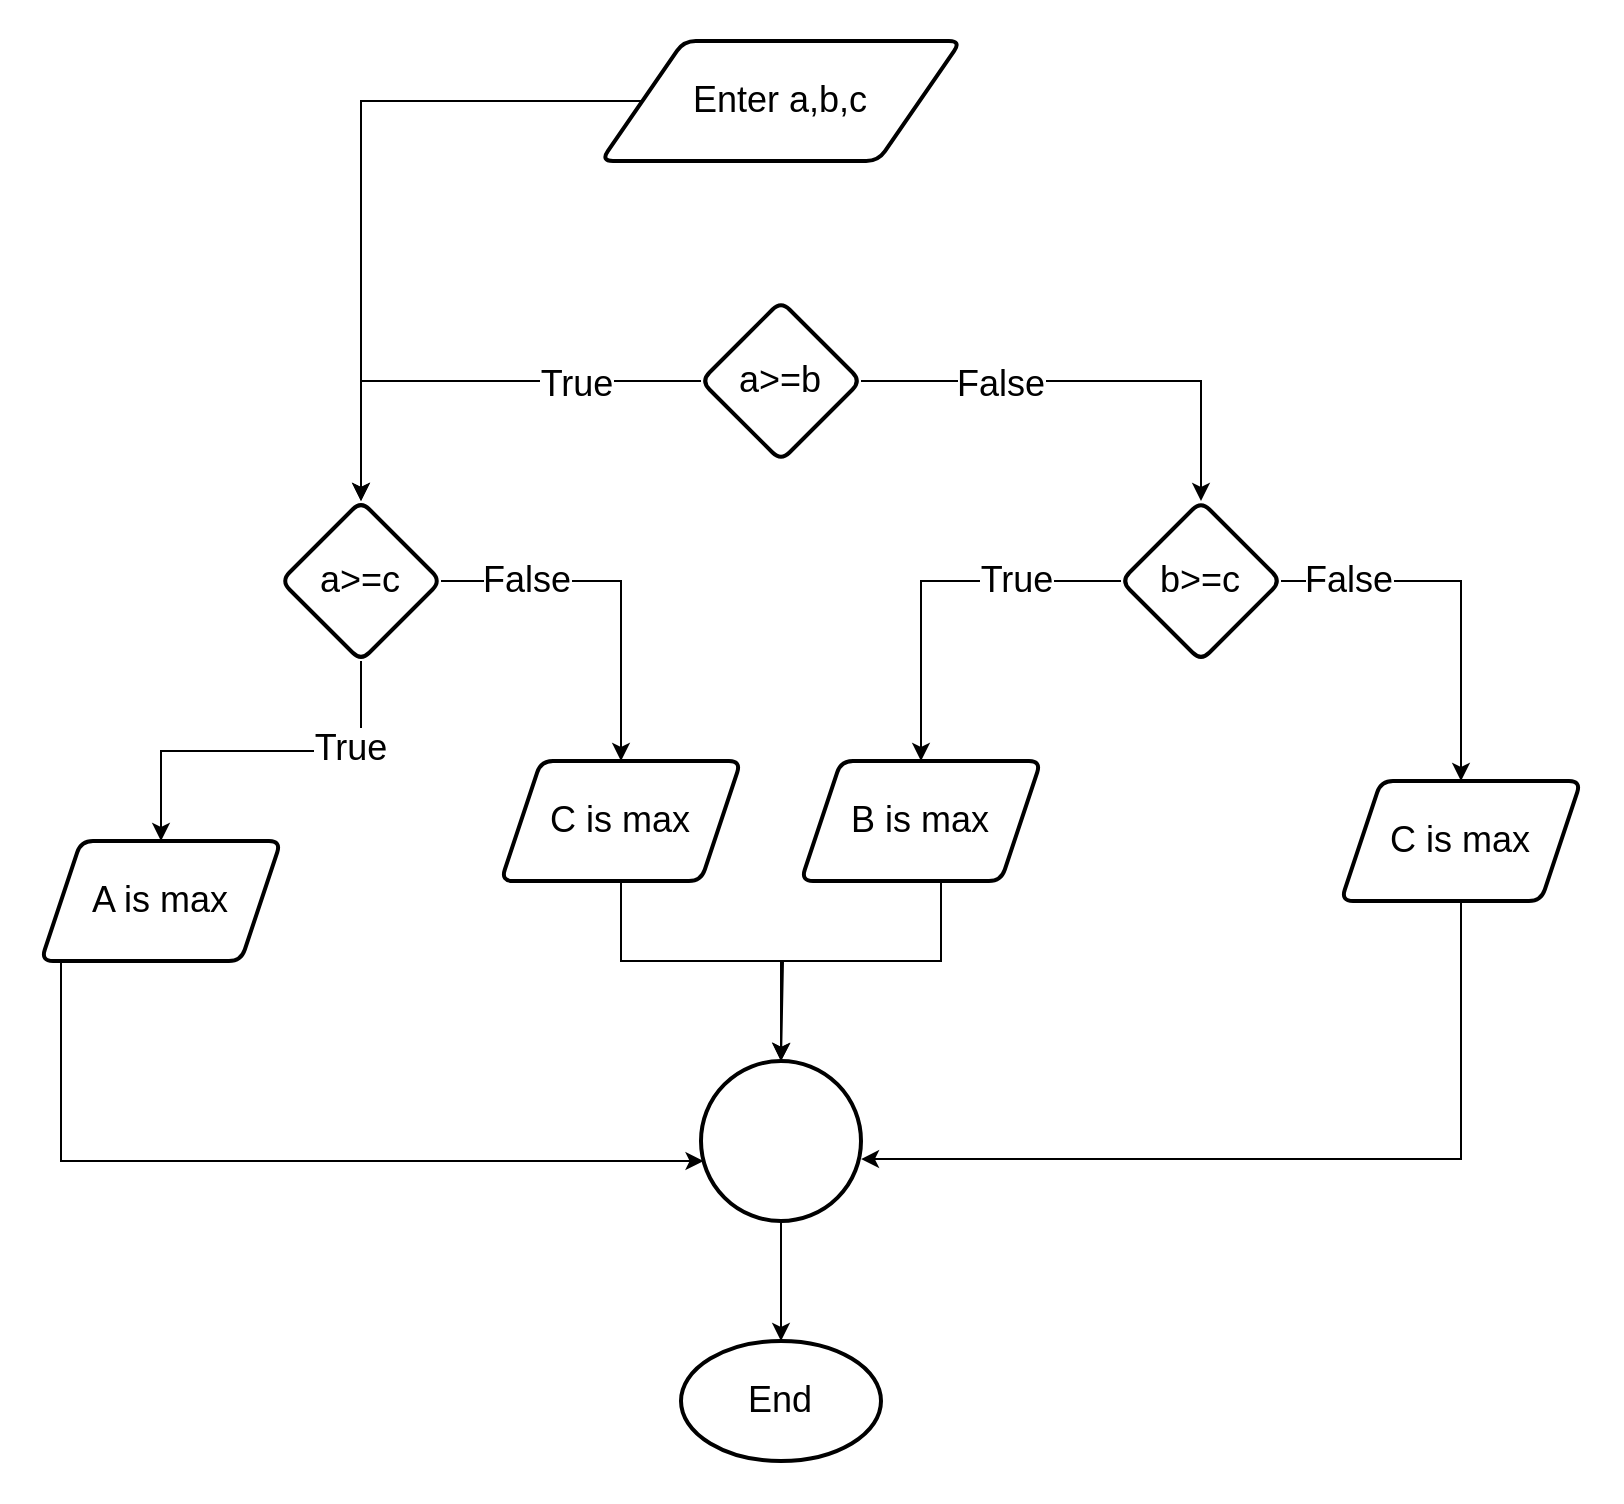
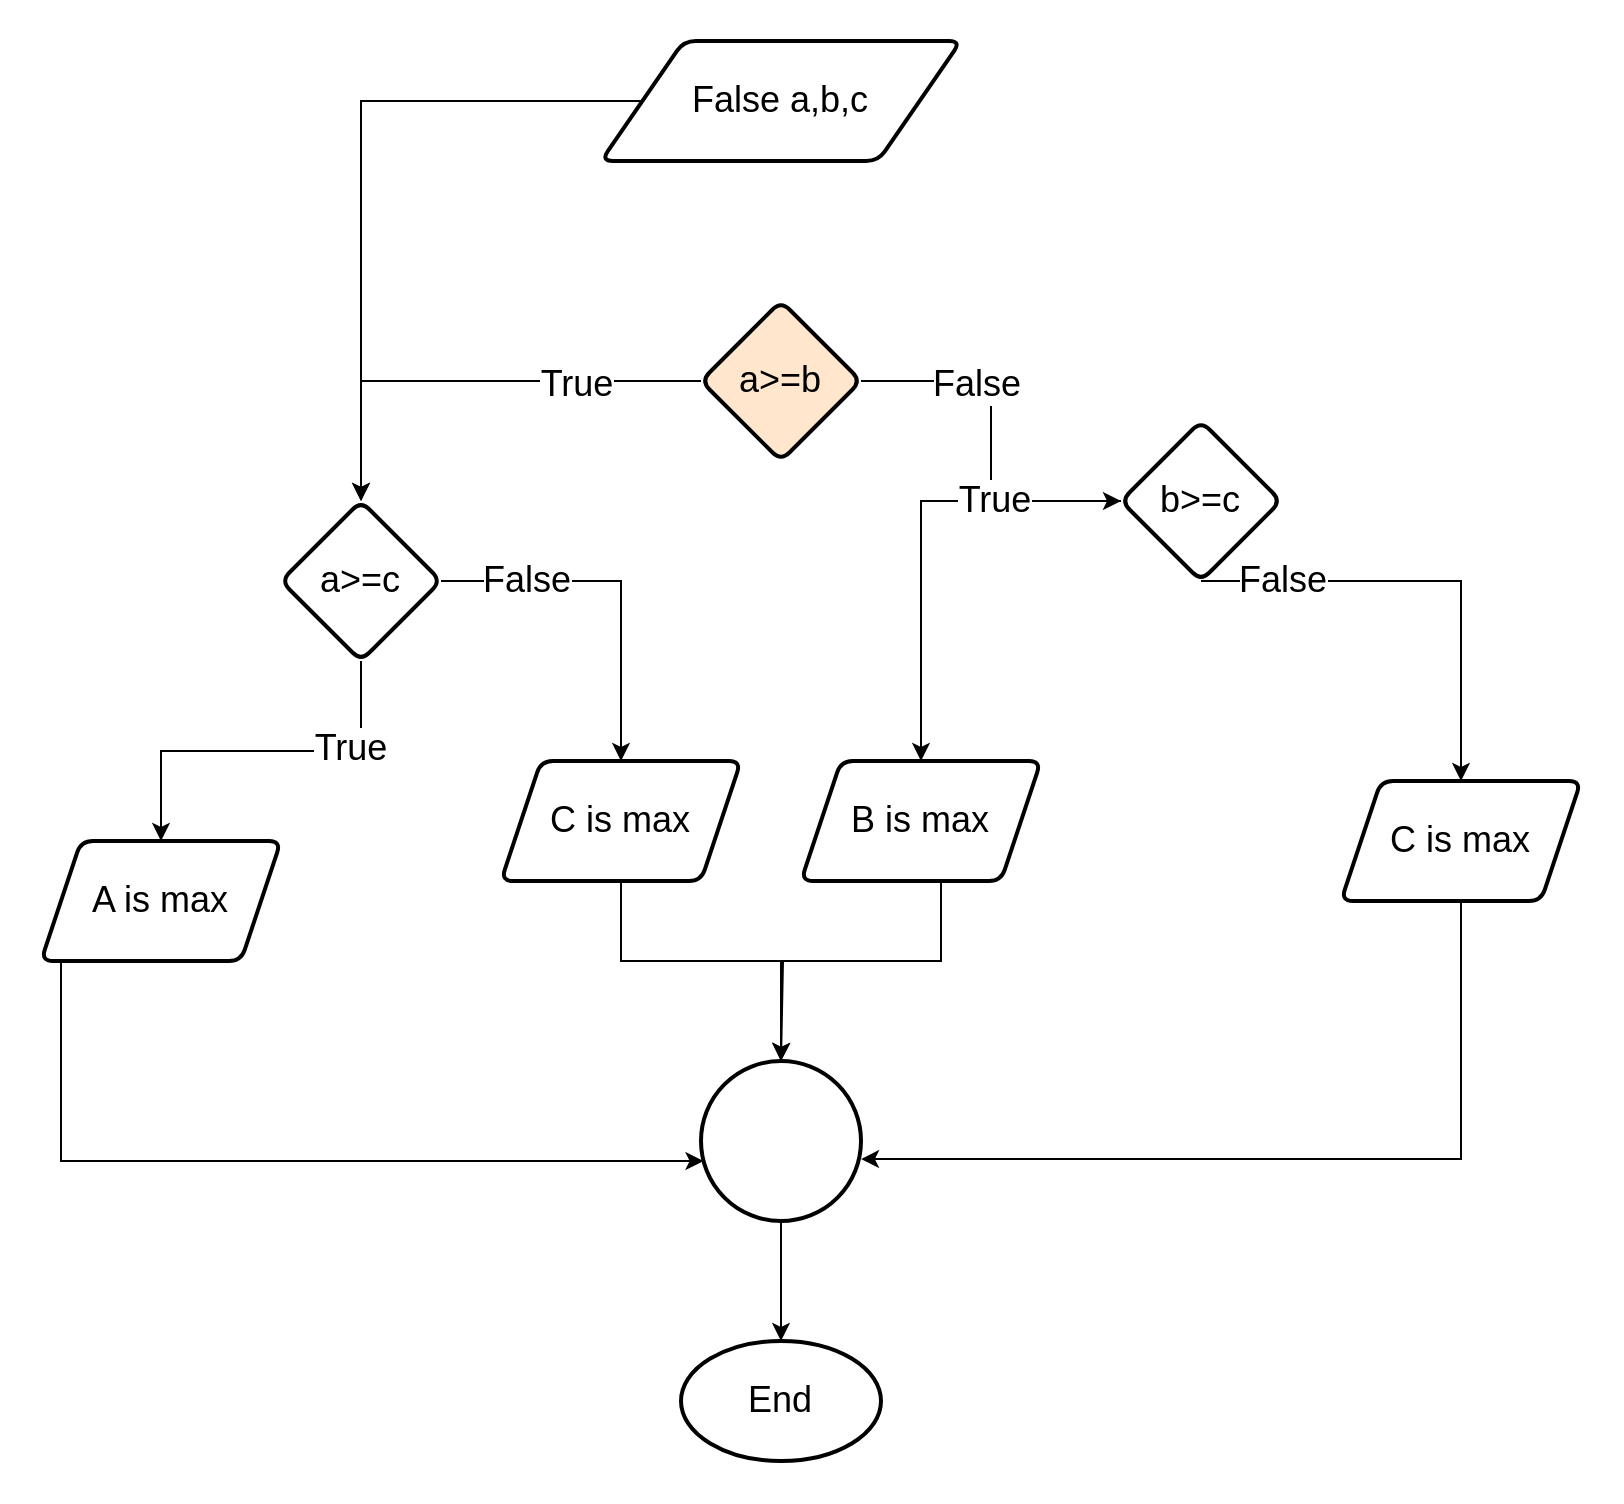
  <mxCell id="0" />
  <mxCell id="1" parent="0" />
  <mxCell id="2" value="End" style="strokeWidth=2;html=1;shape=mxgraph.flowchart.start_1;whiteSpace=wrap;fontSize=18;" parent="1" vertex="1"><mxGeometry x="340" y="670" width="100" height="60" as="geometry" /></mxCell>
  <mxCell id="3" value="" style="edgeStyle=orthogonalEdgeStyle;rounded=0;orthogonalLoop=1;jettySize=auto;html=1;fontSize=18;" parent="1" source="4" target="14" edge="1"><mxGeometry relative="1" as="geometry" /></mxCell>
- <mxCell id="4" value="Enter a,b,c" style="shape=parallelogram;html=1;strokeWidth=2;perimeter=parallelogramPerimeter;whiteSpace=wrap;rounded=1;arcSize=12;size=0.23;fontSize=18;" parent="1" vertex="1"><mxGeometry x="300" y="20" width="180" height="60" as="geometry" /></mxCell>
+ <mxCell id="4" value="False a,b,c" style="shape=parallelogram;html=1;strokeWidth=2;perimeter=parallelogramPerimeter;whiteSpace=wrap;rounded=1;arcSize=12;size=0.23;fontSize=18;" parent="1" vertex="1"><mxGeometry x="300" y="20" width="180" height="60" as="geometry" /></mxCell>
  <mxCell id="5" value="" style="edgeStyle=orthogonalEdgeStyle;rounded=0;orthogonalLoop=1;jettySize=auto;html=1;fontSize=18;" parent="1" source="9" target="14" edge="1"><mxGeometry relative="1" as="geometry" /></mxCell>
  <mxCell id="6" value="True" style="edgeLabel;html=1;align=center;verticalAlign=middle;resizable=0;points=[];fontSize=18;" vertex="1" connectable="0" parent="5"><mxGeometry x="-0.452" y="1" relative="1" as="geometry"><mxPoint as="offset" /></mxGeometry></mxCell>
  <mxCell id="7" value="" style="edgeStyle=orthogonalEdgeStyle;rounded=0;orthogonalLoop=1;jettySize=auto;html=1;fontSize=18;" parent="1" source="9" target="23" edge="1"><mxGeometry relative="1" as="geometry" /></mxCell>
  <mxCell id="8" value="False" style="edgeLabel;html=1;align=center;verticalAlign=middle;resizable=0;points=[];fontSize=18;" vertex="1" connectable="0" parent="7"><mxGeometry x="-0.4" y="-1" relative="1" as="geometry"><mxPoint as="offset" /></mxGeometry></mxCell>
- <mxCell id="9" value="a&amp;gt;=b" style="rhombus;whiteSpace=wrap;html=1;strokeWidth=2;rounded=1;arcSize=12;fontSize=18;" parent="1" vertex="1"><mxGeometry x="350" y="150" width="80" height="80" as="geometry" /></mxCell>
+ <mxCell id="9" value="a&amp;gt;=b" style="rhombus;whiteSpace=wrap;html=1;strokeWidth=2;rounded=1;arcSize=12;fontSize=18;fillColor=#ffe6cc;" parent="1" vertex="1"><mxGeometry x="350" y="150" width="80" height="80" as="geometry" /></mxCell>
  <mxCell id="10" value="" style="edgeStyle=orthogonalEdgeStyle;rounded=0;orthogonalLoop=1;jettySize=auto;html=1;fontSize=18;" parent="1" source="14" target="16" edge="1"><mxGeometry relative="1" as="geometry" /></mxCell>
  <mxCell id="11" value="True" style="edgeLabel;html=1;align=center;verticalAlign=middle;resizable=0;points=[];fontSize=18;" vertex="1" connectable="0" parent="10"><mxGeometry x="-0.463" y="-2" relative="1" as="geometry"><mxPoint as="offset" /></mxGeometry></mxCell>
  <mxCell id="12" value="" style="edgeStyle=orthogonalEdgeStyle;rounded=0;orthogonalLoop=1;jettySize=auto;html=1;fontSize=18;" parent="1" source="14" target="18" edge="1"><mxGeometry relative="1" as="geometry"><Array as="points"><mxPoint x="310" y="290" /></Array></mxGeometry></mxCell>
  <mxCell id="13" value="False" style="edgeLabel;html=1;align=center;verticalAlign=middle;resizable=0;points=[];fontSize=18;" vertex="1" connectable="0" parent="12"><mxGeometry x="-0.533" y="1" relative="1" as="geometry"><mxPoint as="offset" /></mxGeometry></mxCell>
  <mxCell id="14" value="a&amp;gt;=c" style="rhombus;whiteSpace=wrap;html=1;strokeWidth=2;rounded=1;arcSize=12;fontSize=18;" parent="1" vertex="1"><mxGeometry x="140" y="250" width="80" height="80" as="geometry" /></mxCell>
  <mxCell id="15" value="" style="edgeStyle=orthogonalEdgeStyle;rounded=0;orthogonalLoop=1;jettySize=auto;html=1;fontSize=18;" parent="1" source="16" target="29" edge="1"><mxGeometry relative="1" as="geometry"><Array as="points"><mxPoint x="30" y="580" /></Array></mxGeometry></mxCell>
  <mxCell id="16" value="A is max" style="shape=parallelogram;perimeter=parallelogramPerimeter;whiteSpace=wrap;html=1;fixedSize=1;strokeWidth=2;rounded=1;arcSize=12;fontSize=18;" parent="1" vertex="1"><mxGeometry x="20" y="420" width="120" height="60" as="geometry" /></mxCell>
  <mxCell id="17" value="" style="edgeStyle=orthogonalEdgeStyle;rounded=0;orthogonalLoop=1;jettySize=auto;html=1;fontSize=18;" parent="1" source="18" target="29" edge="1"><mxGeometry relative="1" as="geometry"><Array as="points"><mxPoint x="310" y="480" /><mxPoint x="390" y="480" /></Array></mxGeometry></mxCell>
  <mxCell id="18" value="C is max" style="shape=parallelogram;perimeter=parallelogramPerimeter;whiteSpace=wrap;html=1;fixedSize=1;strokeWidth=2;rounded=1;arcSize=12;fontSize=18;" parent="1" vertex="1"><mxGeometry x="250" y="380" width="120" height="60" as="geometry" /></mxCell>
  <mxCell id="19" value="" style="edgeStyle=orthogonalEdgeStyle;rounded=0;orthogonalLoop=1;jettySize=auto;html=1;fontSize=18;" parent="1" source="23" target="25" edge="1"><mxGeometry relative="1" as="geometry" /></mxCell>
  <mxCell id="20" value="True" style="edgeLabel;html=1;align=center;verticalAlign=middle;resizable=0;points=[];fontSize=18;" vertex="1" connectable="0" parent="19"><mxGeometry x="-0.442" y="-1" relative="1" as="geometry"><mxPoint as="offset" /></mxGeometry></mxCell>
  <mxCell id="21" value="" style="edgeStyle=orthogonalEdgeStyle;rounded=0;orthogonalLoop=1;jettySize=auto;html=1;fontSize=18;" parent="1" source="23" target="27" edge="1"><mxGeometry relative="1" as="geometry"><Array as="points"><mxPoint y="290" x="730" /></Array></mxGeometry></mxCell>
  <mxCell id="22" value="False" style="edgeLabel;html=1;align=center;verticalAlign=middle;resizable=0;points=[];fontSize=18;" vertex="1" connectable="0" parent="21"><mxGeometry x="-0.653" y="1" relative="1" as="geometry"><mxPoint as="offset" /></mxGeometry></mxCell>
- <mxCell id="23" value="b&amp;gt;=c" style="rhombus;whiteSpace=wrap;html=1;strokeWidth=2;rounded=1;arcSize=12;fontSize=18;" parent="1" vertex="1"><mxGeometry x="560" y="250" width="80" height="80" as="geometry" /></mxCell>
+ <mxCell id="23" value="b&amp;gt;=c" style="rhombus;whiteSpace=wrap;html=1;strokeWidth=2;rounded=1;arcSize=12;fontSize=18;" parent="1" vertex="1"><mxGeometry x="560" y="210" width="80" height="80" as="geometry" /></mxCell>
  <mxCell id="24" value="" style="edgeStyle=orthogonalEdgeStyle;rounded=0;orthogonalLoop=1;jettySize=auto;html=1;fontSize=18;" parent="1" edge="1"><mxGeometry relative="1" as="geometry"><mxPoint x="470" y="430" as="sourcePoint" /><mxPoint x="390" y="530" as="targetPoint" /><Array as="points"><mxPoint x="470" y="480" /><mxPoint x="391" y="480" /></Array></mxGeometry></mxCell>
  <mxCell id="25" value="B is max" style="shape=parallelogram;perimeter=parallelogramPerimeter;whiteSpace=wrap;html=1;fixedSize=1;strokeWidth=2;rounded=1;arcSize=12;fontSize=18;" parent="1" vertex="1"><mxGeometry x="400" y="380" width="120" height="60" as="geometry" /></mxCell>
  <mxCell id="26" value="" style="edgeStyle=orthogonalEdgeStyle;rounded=0;orthogonalLoop=1;jettySize=auto;html=1;entryX=1;entryY=0.613;entryDx=0;entryDy=0;entryPerimeter=0;fontSize=18;" parent="1" edge="1"><mxGeometry relative="1" as="geometry"><mxPoint y="450" as="sourcePoint" x="730" /><mxPoint x="430" y="579.04" as="targetPoint" /><Array as="points"><mxPoint y="579" x="730" /></Array></mxGeometry></mxCell>
  <mxCell id="27" value="C is max" style="shape=parallelogram;perimeter=parallelogramPerimeter;whiteSpace=wrap;html=1;fixedSize=1;strokeWidth=2;rounded=1;arcSize=12;fontSize=18;" parent="1" vertex="1"><mxGeometry x="670" y="390" width="120" height="60" as="geometry" /></mxCell>
  <mxCell id="28" value="" style="edgeStyle=orthogonalEdgeStyle;rounded=0;orthogonalLoop=1;jettySize=auto;html=1;fontSize=18;" parent="1" source="29" target="2" edge="1"><mxGeometry relative="1" as="geometry" /></mxCell>
  <mxCell id="29" value="" style="ellipse;whiteSpace=wrap;html=1;strokeWidth=2;rounded=1;arcSize=12;fontSize=18;" parent="1" vertex="1"><mxGeometry x="350" y="530" width="80" height="80" as="geometry" /></mxCell>
